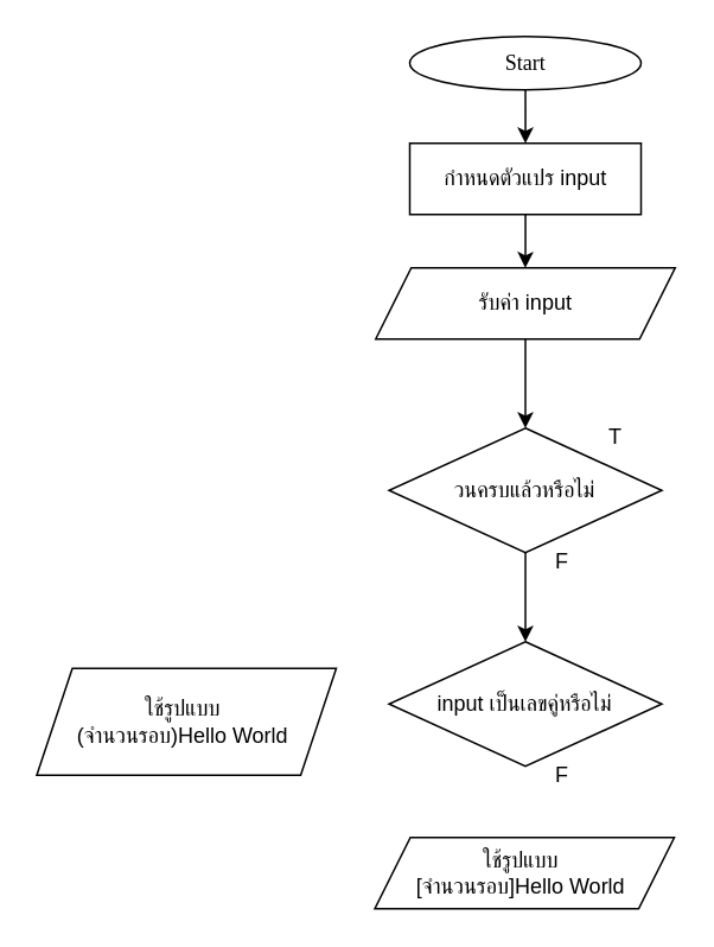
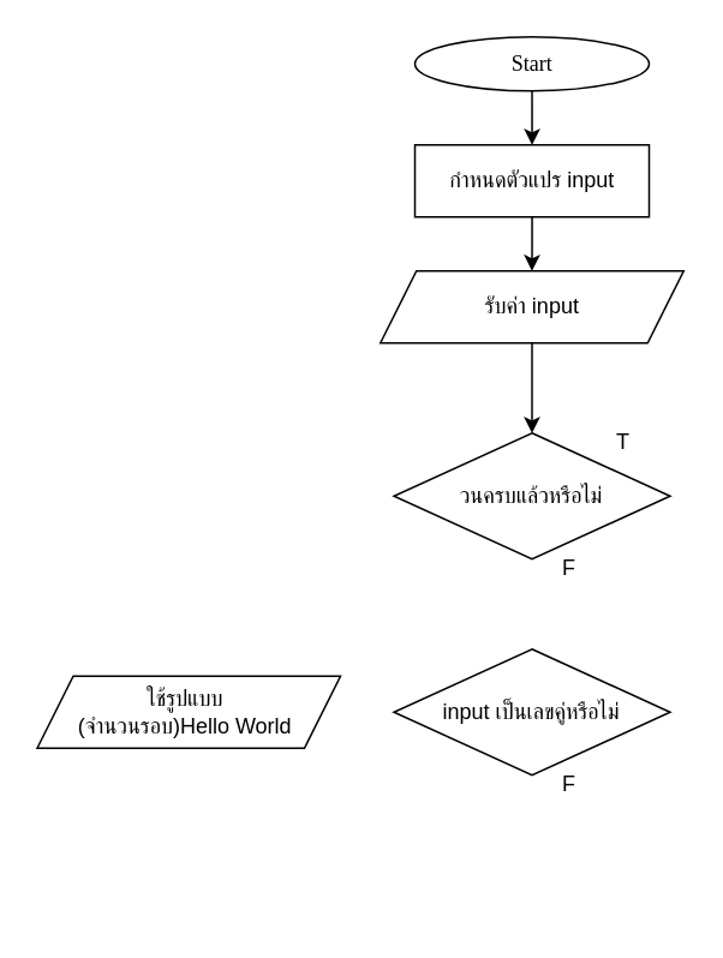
  <mxCell id="0" />
  <mxCell id="1" parent="0" />
  <mxCell id="2" value="" style="edgeStyle=orthogonalEdgeStyle;rounded=0;orthogonalLoop=1;jettySize=auto;html=1;" edge="1" parent="1" source="3" target="5"><mxGeometry relative="1" as="geometry" /></mxCell>
  <mxCell id="3" value="&lt;font data-font-src=&quot;https://fonts.googleapis.com/css?family=Sarabun&quot; face=&quot;Sarabun&quot;&gt;Start&lt;/font&gt;" style="ellipse;whiteSpace=wrap;html=1;" vertex="1" parent="1"><mxGeometry x="229.67" y="20" width="130" height="30" as="geometry" /></mxCell>
  <mxCell id="4" value="" style="edgeStyle=orthogonalEdgeStyle;rounded=0;orthogonalLoop=1;jettySize=auto;html=1;" edge="1" parent="1" source="5"><mxGeometry relative="1" as="geometry"><mxPoint x="294.616" y="150" as="targetPoint" /></mxGeometry></mxCell>
  <mxCell id="5" value="กำหนดตัวแปร input" style="rounded=0;whiteSpace=wrap;html=1;" vertex="1" parent="1"><mxGeometry x="229.67" y="80" width="130" height="40" as="geometry" /></mxCell>
  <mxCell id="6" value="" style="edgeStyle=orthogonalEdgeStyle;rounded=0;orthogonalLoop=1;jettySize=auto;html=1;" edge="1" parent="1" source="7" target="10"><mxGeometry relative="1" as="geometry" /></mxCell>
  <mxCell id="7" value="รับค่า input" style="shape=parallelogram;perimeter=parallelogramPerimeter;whiteSpace=wrap;html=1;fixedSize=1;" vertex="1" parent="1"><mxGeometry x="210.5" y="150" width="168.34" height="40" as="geometry" /></mxCell>
  <mxCell id="8" value="input เป็นเลขคู่หรือไม่" style="rhombus;whiteSpace=wrap;html=1;" vertex="1" parent="1"><mxGeometry x="218" y="360" width="153.33" height="70" as="geometry" /></mxCell>
- <mxCell id="9" value="" style="edgeStyle=orthogonalEdgeStyle;rounded=0;orthogonalLoop=1;jettySize=auto;html=1;" edge="1" parent="1" source="10" target="8"><mxGeometry relative="1" as="geometry" /></mxCell>
  <mxCell id="10" value="วนครบแล้วหรือไม่" style="rhombus;whiteSpace=wrap;html=1;" vertex="1" parent="1"><mxGeometry x="218.01" y="240" width="153.33" height="70" as="geometry" /></mxCell>
  <mxCell id="11" value="T" style="text;html=1;align=center;verticalAlign=middle;resizable=0;points=[];autosize=1;strokeColor=none;fillColor=none;" vertex="1" parent="1"><mxGeometry x="329.67" y="230" width="30" height="30" as="geometry" /></mxCell>
  <mxCell id="12" value="F" style="text;html=1;align=center;verticalAlign=middle;resizable=0;points=[];autosize=1;strokeColor=none;fillColor=none;" vertex="1" parent="1"><mxGeometry x="299.67" y="300" width="30" height="30" as="geometry" /></mxCell>
  <mxCell id="13" value="F" style="text;html=1;align=center;verticalAlign=middle;resizable=0;points=[];autosize=1;strokeColor=none;fillColor=none;" vertex="1" parent="1"><mxGeometry x="299.67" y="420" width="30" height="30" as="geometry" /></mxCell>
- <mxCell id="14" value="ใช้รูปแบบ&amp;nbsp;&lt;div&gt;[จำนวนรอบ]Hello World&amp;nbsp;&lt;/div&gt;" style="shape=parallelogram;perimeter=parallelogramPerimeter;whiteSpace=wrap;html=1;fixedSize=1;" vertex="1" parent="1"><mxGeometry x="210" y="470" width="168.34" height="40" as="geometry" /></mxCell>
- <mxCell id="15" value="ใช้รูปแบบ&amp;nbsp;&lt;div&gt;(จำนวนรอบ)Hello World&amp;nbsp;&lt;/div&gt;" style="shape=parallelogram;perimeter=parallelogramPerimeter;whiteSpace=wrap;html=1;fixedSize=1;" vertex="1" parent="1"><mxGeometry x="20" y="375" width="168.34" height="60" as="geometry" /></mxCell>
+ <mxCell id="15" value="ใช้รูปแบบ&amp;nbsp;&lt;div&gt;(จำนวนรอบ)Hello World&amp;nbsp;&lt;/div&gt;" style="shape=parallelogram;perimeter=parallelogramPerimeter;whiteSpace=wrap;html=1;fixedSize=1;" vertex="1" parent="1"><mxGeometry x="20" y="375" width="168.34" height="40" as="geometry" /></mxCell>
